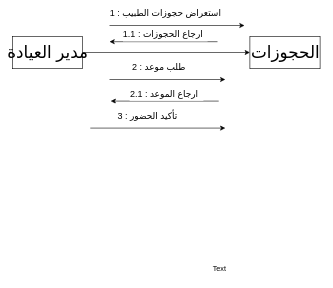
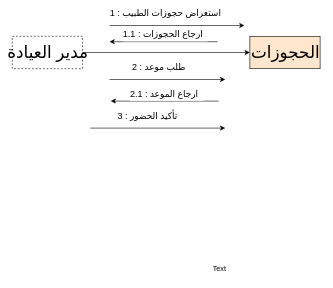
  <mxCell id="0" />
  <mxCell id="1" parent="0" />
  <mxCell id="2" style="edgeStyle=orthogonalEdgeStyle;rounded=0;orthogonalLoop=1;jettySize=auto;html=1;" parent="1" edge="1"><mxGeometry relative="1" as="geometry"><mxPoint x="182" y="47" as="targetPoint" /><mxPoint x="362" y="47" as="sourcePoint" /><Array as="points"><mxPoint x="191" y="47" /><mxPoint x="191" y="47" /></Array></mxGeometry></mxCell>
  <mxCell id="3" value="&lt;font style=&quot;font-size: 15px&quot;&gt;ارجاع الحجوزات : 1.1&amp;nbsp;&amp;nbsp;&lt;/font&gt;" style="edgeLabel;html=1;align=center;verticalAlign=middle;resizable=0;points=[];fontSize=28;" parent="2" vertex="1" connectable="0"><mxGeometry x="-0.303" y="-2" relative="1" as="geometry"><mxPoint x="-25" y="-16" as="offset" /></mxGeometry></mxCell>
  <mxCell id="4" value="Text" style="text;html=1;align=center;verticalAlign=middle;resizable=0;points=[];autosize=1;" vertex="1" parent="1"><mxGeometry x="345" y="416" width="40" height="20" as="geometry" /></mxCell>
- <mxCell id="5" value="&lt;font style=&quot;font-size: 28px&quot;&gt;مدير العيادة&lt;/font&gt;" style="html=1;" vertex="1" parent="1"><mxGeometry x="20" y="38" width="117" height="54" as="geometry" /></mxCell>
- <mxCell id="6" value="&lt;font style=&quot;font-size: 28px&quot;&gt;الحجوزات&lt;/font&gt;" style="html=1;" vertex="1" parent="1"><mxGeometry x="416" y="38" width="117" height="54" as="geometry" /></mxCell>
+ <mxCell id="5" value="&lt;font style=&quot;font-size: 28px&quot;&gt;مدير العيادة&lt;/font&gt;" style="html=1;dashed=1;" vertex="1" parent="1"><mxGeometry x="20" y="38" width="117" height="54" as="geometry" /></mxCell>
+ <mxCell id="6" value="&lt;font style=&quot;font-size: 28px&quot;&gt;الحجوزات&lt;/font&gt;" style="html=1;fillColor=#ffe6cc;" vertex="1" parent="1"><mxGeometry x="416" y="38" width="117" height="54" as="geometry" /></mxCell>
  <mxCell id="7" value="" style="endArrow=classic;html=1;edgeStyle=orthogonalEdgeStyle;exitX=1;exitY=0.5;exitDx=0;exitDy=0;entryX=0;entryY=0.5;entryDx=0;entryDy=0;" edge="1" parent="1" source="5" target="6"><mxGeometry relative="1" as="geometry"><mxPoint x="155" y="64.41" as="sourcePoint" /><mxPoint x="398" y="64" as="targetPoint" /></mxGeometry></mxCell>
  <mxCell id="8" style="edgeStyle=orthogonalEdgeStyle;rounded=0;orthogonalLoop=1;jettySize=auto;html=1;" edge="1" parent="1"><mxGeometry relative="1" as="geometry"><mxPoint x="375" y="110" as="targetPoint" /><mxPoint x="182" y="110" as="sourcePoint" /><Array as="points"><mxPoint x="375" y="110" /><mxPoint x="375" y="110" /></Array></mxGeometry></mxCell>
  <mxCell id="9" value="&lt;font style=&quot;font-size: 15px&quot;&gt;2 : طلب موعد&lt;/font&gt;" style="edgeLabel;html=1;align=center;verticalAlign=middle;resizable=0;points=[];fontSize=28;" vertex="1" connectable="0" parent="8"><mxGeometry x="-0.303" y="-2" relative="1" as="geometry"><mxPoint x="14" y="-28" as="offset" /></mxGeometry></mxCell>
  <mxCell id="10" style="edgeStyle=orthogonalEdgeStyle;rounded=0;orthogonalLoop=1;jettySize=auto;html=1;" edge="1" parent="1"><mxGeometry relative="1" as="geometry"><mxPoint x="184" y="146" as="targetPoint" /><mxPoint x="364" y="146" as="sourcePoint" /><Array as="points"><mxPoint x="193" y="146" /><mxPoint x="193" y="146" /></Array></mxGeometry></mxCell>
  <mxCell id="11" value="&lt;font style=&quot;font-size: 15px&quot;&gt;ارجاع الموعد : 2.1&amp;nbsp;&amp;nbsp;&lt;/font&gt;" style="edgeLabel;html=1;align=center;verticalAlign=middle;resizable=0;points=[];fontSize=28;" vertex="1" connectable="0" parent="10"><mxGeometry x="-0.303" y="-2" relative="1" as="geometry"><mxPoint x="-25" y="-16" as="offset" /></mxGeometry></mxCell>
  <mxCell id="12" style="edgeStyle=orthogonalEdgeStyle;rounded=0;orthogonalLoop=1;jettySize=auto;html=1;" edge="1" parent="1"><mxGeometry relative="1" as="geometry"><mxPoint x="375" y="191" as="targetPoint" /><mxPoint x="150" y="191" as="sourcePoint" /><Array as="points"><mxPoint x="375" y="191" /><mxPoint x="375" y="191" /></Array></mxGeometry></mxCell>
  <mxCell id="13" value="&lt;div style=&quot;direction: rtl&quot;&gt;&lt;span style=&quot;font-size: 15px&quot;&gt;تأكيد الحضور : 3&amp;nbsp;&lt;/span&gt;&lt;/div&gt;" style="edgeLabel;html=1;align=center;verticalAlign=middle;resizable=0;points=[];fontSize=28;" vertex="1" connectable="0" parent="12"><mxGeometry x="-0.303" y="-2" relative="1" as="geometry"><mxPoint x="14" y="-28" as="offset" /></mxGeometry></mxCell>
  <mxCell id="14" style="edgeStyle=orthogonalEdgeStyle;rounded=0;orthogonalLoop=1;jettySize=auto;html=1;" edge="1" parent="1"><mxGeometry relative="1" as="geometry"><mxPoint x="407" y="20" as="targetPoint" /><mxPoint x="182" y="20" as="sourcePoint" /><Array as="points"><mxPoint x="407" y="20" /><mxPoint x="407" y="20" /></Array></mxGeometry></mxCell>
  <mxCell id="15" value="&lt;font style=&quot;font-size: 15px&quot;&gt;1 : استعراض حجوزات الطبيب&lt;/font&gt;" style="edgeLabel;html=1;align=center;verticalAlign=middle;resizable=0;points=[];fontSize=28;" vertex="1" connectable="0" parent="14"><mxGeometry x="-0.303" y="-2" relative="1" as="geometry"><mxPoint x="14" y="-28" as="offset" /></mxGeometry></mxCell>
